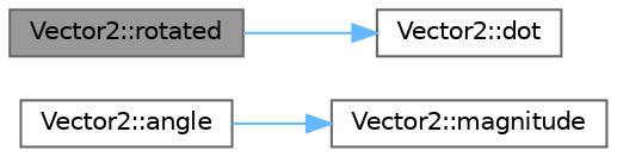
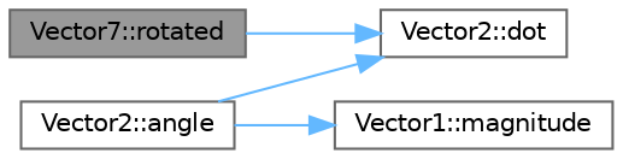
  digraph {
    rankdir=LR
    node [color=grey40 fillcolor=white fontname=Helvetica fontsize=10 shape=box style=filled]
    edge [color=steelblue1 fontname=Helvetica fontsize=10 labelfontname=Helvetica labelfontsize=10 style=solid]
-   n1 [color=gray40 fillcolor=grey60 fontcolor=black height=0.2 label="Vector2::rotated" width=0.4]
+   n1 [color=gray40 fillcolor=grey60 fontcolor=black height=0.2 label="Vector7::rotated" width=0.4]
    n2 [height=0.2 label="Vector2::dot" width=0.4]
    n3 [height=0.2 label="Vector2::angle" width=0.4]
-   n4 [height=0.2 label="Vector2::magnitude" width=0.4]
+   n4 [height=0.2 label="Vector1::magnitude" width=0.4]
    n1 -> n2
+   n3 -> n2
    n3 -> n4
  }
